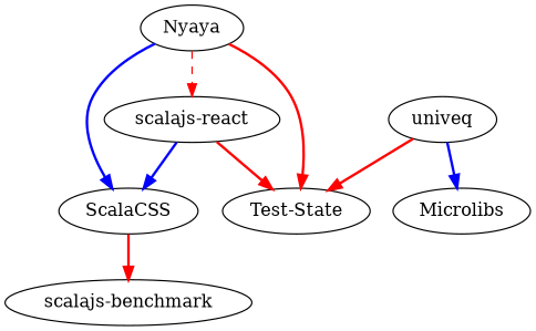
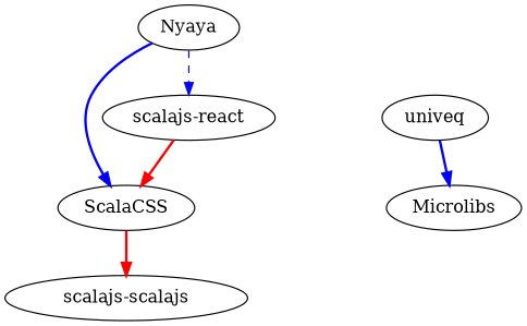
  digraph {
    edge [color="#ff0000" style=bold]
    n1 [label="scalajs-react"]
    n2 [label=ScalaCSS]
-   n3 [label="Test-State"]
-   n4 [label="scalajs-benchmark"]
+   n4 [label="scalajs-scalajs"]
    univeq
    n6 [label=Microlibs]
    n7 [label=Nyaya]
-   n1 -> n2 [color="#0000ff"]
-   n1 -> n3
+   n1 -> n2
    n2 -> n4
-   univeq -> n3
    univeq -> n6 [color="#0000ff"]
-   n7 -> n1 [style=dashed]
+   n7 -> n1 [color="#0000ff" style=dashed]
    n7 -> n2 [color="#0000ff"]
-   n7 -> n3
  }
